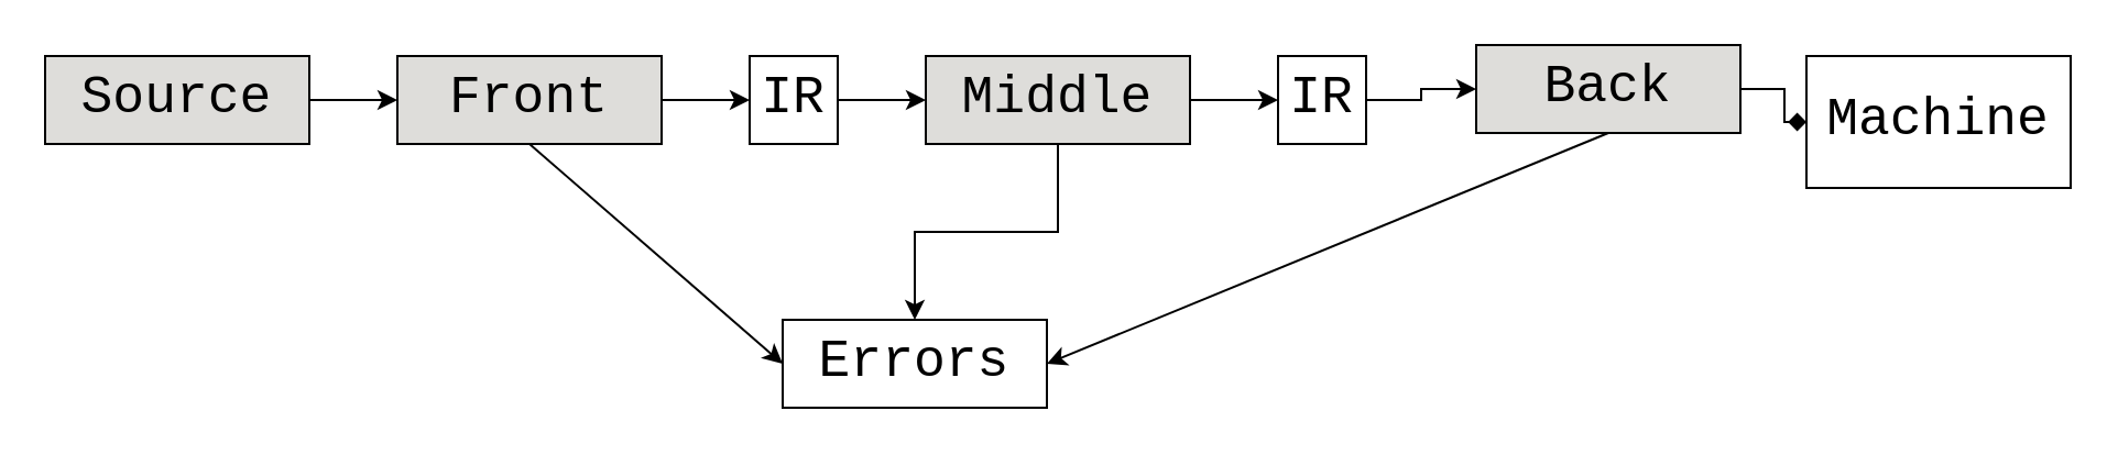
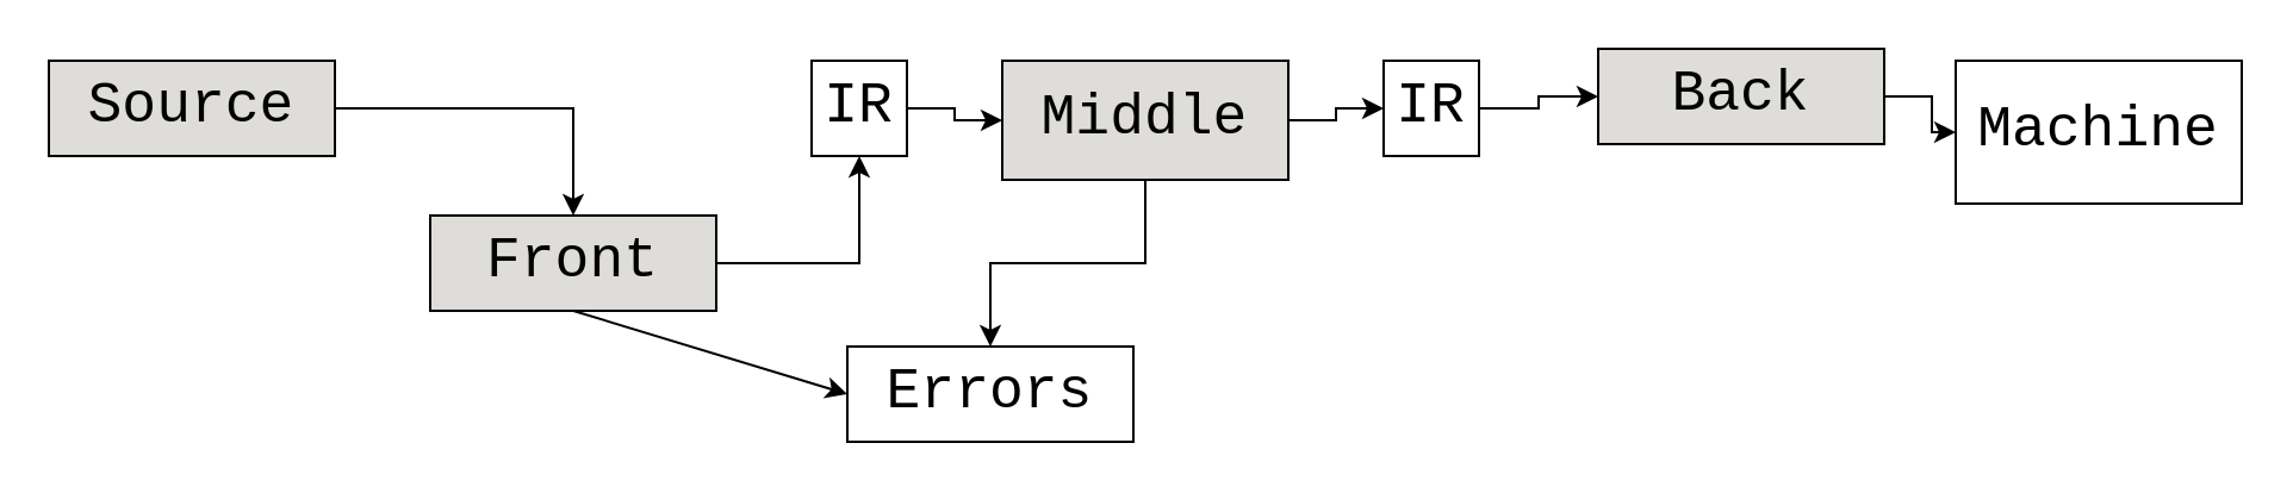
  <mxCell id="0" />
  <mxCell id="1" parent="0" />
  <mxCell id="2" value="" style="edgeStyle=orthogonalEdgeStyle;rounded=0;orthogonalLoop=1;jettySize=auto;html=1;" edge="1" parent="1" source="3" target="5"><mxGeometry relative="1" as="geometry" /></mxCell>
  <mxCell id="3" value="Source" style="rounded=0;whiteSpace=wrap;html=1;fontSize=24;fontFamily=Courier New;fillColor=#deddda;" vertex="1" parent="1"><mxGeometry x="20" y="25" width="120" height="40" as="geometry" /></mxCell>
  <mxCell id="4" value="" style="edgeStyle=orthogonalEdgeStyle;rounded=0;orthogonalLoop=1;jettySize=auto;html=1;" edge="1" parent="1" source="5" target="7"><mxGeometry relative="1" as="geometry" /></mxCell>
- <mxCell id="5" value="Front" style="rounded=0;whiteSpace=wrap;html=1;fontSize=24;fontFamily=Courier New;labelBackgroundColor=none;fillColor=#deddda;" vertex="1" parent="1"><mxGeometry x="180" y="25" width="120" height="40" as="geometry" /></mxCell>
+ <mxCell id="5" value="Front" style="rounded=0;whiteSpace=wrap;html=1;fontSize=24;fontFamily=Courier New;labelBackgroundColor=none;fillColor=#deddda;" vertex="1" parent="1"><mxGeometry x="180" y="90" width="120" height="40" as="geometry" /></mxCell>
  <mxCell id="6" value="" style="edgeStyle=orthogonalEdgeStyle;rounded=0;orthogonalLoop=1;jettySize=auto;html=1;" edge="1" parent="1" source="7" target="10"><mxGeometry relative="1" as="geometry" /></mxCell>
  <mxCell id="7" value="IR" style="rounded=0;whiteSpace=wrap;html=1;fontSize=24;fontFamily=Courier New;" vertex="1" parent="1"><mxGeometry x="340" y="25" width="40" height="40" as="geometry" /></mxCell>
  <mxCell id="8" value="" style="edgeStyle=orthogonalEdgeStyle;rounded=0;orthogonalLoop=1;jettySize=auto;html=1;" edge="1" parent="1" source="10" target="12"><mxGeometry relative="1" as="geometry" /></mxCell>
  <mxCell id="9" value="" style="edgeStyle=orthogonalEdgeStyle;rounded=0;orthogonalLoop=1;jettySize=auto;html=1;" edge="1" parent="1" source="10" target="16"><mxGeometry relative="1" as="geometry" /></mxCell>
- <mxCell id="10" value="Middle" style="rounded=0;whiteSpace=wrap;html=1;fontSize=24;fontFamily=Courier New;fillColor=#deddda;" vertex="1" parent="1"><mxGeometry x="420" y="25" width="120" height="40" as="geometry" /></mxCell>
+ <mxCell id="10" value="Middle" style="rounded=0;whiteSpace=wrap;html=1;fontSize=24;fontFamily=Courier New;fillColor=#deddda;" vertex="1" parent="1"><mxGeometry x="420" y="25" width="120" height="50" as="geometry" /></mxCell>
  <mxCell id="11" value="" style="edgeStyle=orthogonalEdgeStyle;rounded=0;orthogonalLoop=1;jettySize=auto;html=1;" edge="1" parent="1" source="12" target="14"><mxGeometry relative="1" as="geometry" /></mxCell>
  <mxCell id="12" value="IR" style="rounded=0;whiteSpace=wrap;html=1;fontSize=24;fontFamily=Courier New;" vertex="1" parent="1"><mxGeometry x="580" y="25" width="40" height="40" as="geometry" /></mxCell>
- <mxCell id="13" value="" style="edgeStyle=orthogonalEdgeStyle;rounded=0;orthogonalLoop=1;jettySize=auto;html=1;endArrow=diamond;" edge="1" parent="1" source="14" target="15"><mxGeometry relative="1" as="geometry" /></mxCell>
+ <mxCell id="13" value="" style="edgeStyle=orthogonalEdgeStyle;rounded=0;orthogonalLoop=1;jettySize=auto;html=1;" edge="1" parent="1" source="14" target="15"><mxGeometry relative="1" as="geometry" /></mxCell>
  <mxCell id="14" value="Back" style="rounded=0;whiteSpace=wrap;html=1;fontSize=24;fontFamily=Courier New;fillColor=#deddda;" vertex="1" parent="1"><mxGeometry x="670" y="20" width="120" height="40" as="geometry" /></mxCell>
  <mxCell id="15" value="Machine" style="rounded=0;whiteSpace=wrap;html=1;fontSize=24;fontFamily=Courier New;" vertex="1" parent="1"><mxGeometry x="820" y="25" width="120" height="60" as="geometry" /></mxCell>
  <mxCell id="16" value="Errors" style="rounded=0;whiteSpace=wrap;html=1;fontSize=24;fontFamily=Courier New;" vertex="1" parent="1"><mxGeometry x="355" y="145" width="120" height="40" as="geometry" /></mxCell>
  <mxCell id="17" value="" style="endArrow=classic;html=1;rounded=0;exitX=0.5;exitY=1;exitDx=0;exitDy=0;entryX=0;entryY=0.5;entryDx=0;entryDy=0;" edge="1" parent="1" source="5" target="16"><mxGeometry width="50" height="50" relative="1" as="geometry"><mxPoint x="530" y="-45" as="sourcePoint" /><mxPoint x="580" y="-95" as="targetPoint" /></mxGeometry></mxCell>
- <mxCell id="18" value="" style="endArrow=classic;html=1;rounded=0;exitX=0.5;exitY=1;exitDx=0;exitDy=0;entryX=1;entryY=0.5;entryDx=0;entryDy=0;" edge="1" parent="1" source="14" target="16"><mxGeometry width="50" height="50" relative="1" as="geometry"><mxPoint x="530" y="-45" as="sourcePoint" /><mxPoint x="580" y="-95" as="targetPoint" /></mxGeometry></mxCell>
